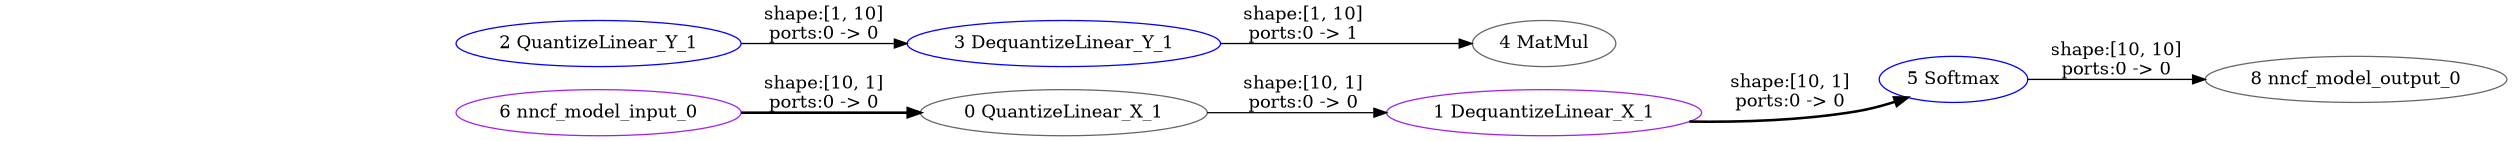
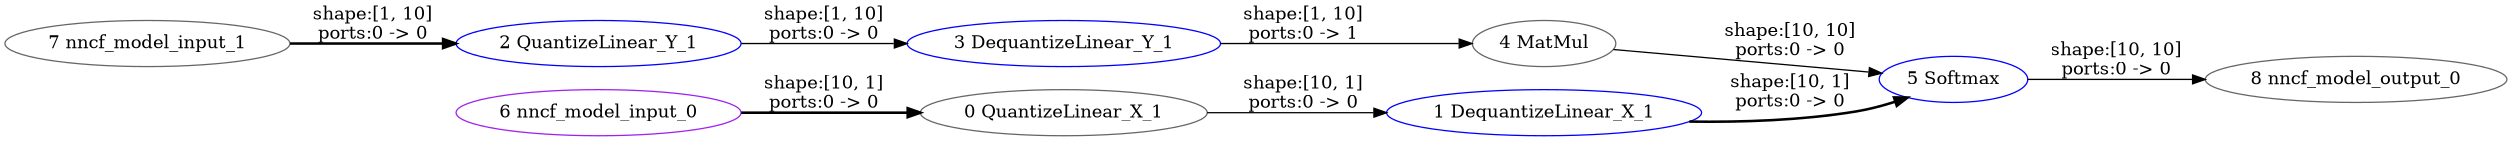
  strict digraph {
    rankdir=LR
    node [color=gray40 type=QuantizeLinear]
    edge [style=solid]
    "0 QuantizeLinear_X_1"
-   "1 DequantizeLinear_X_1" [color=purple type=DequantizeLinear]
+   "1 DequantizeLinear_X_1" [color=blue type=DequantizeLinear]
    "5 Softmax" [color=blue type=Softmax]
    "4 MatMul" [type=MatMul]
    "3 DequantizeLinear_Y_1" [color=blue type=DequantizeLinear]
    "2 QuantizeLinear_Y_1" [color=blue]
    "8 nncf_model_output_0" [type=nncf_model_output]
    "6 nncf_model_input_0" [color=purple type=nncf_model_input]
+   "7 nncf_model_input_1" [type=nncf_model_input]
    "0 QuantizeLinear_X_1" -> "1 DequantizeLinear_X_1" [label="shape:[10, 1]\nports:0 -> 0"]
    "1 DequantizeLinear_X_1" -> "5 Softmax" [label="shape:[10, 1]\nports:0 -> 0" style=bold]
    "5 Softmax" -> "8 nncf_model_output_0" [label="shape:[10, 10]\nports:0 -> 0"]
+   "4 MatMul" -> "5 Softmax" [label="shape:[10, 10]\nports:0 -> 0"]
    "3 DequantizeLinear_Y_1" -> "4 MatMul" [label="shape:[1, 10]\nports:0 -> 1"]
    "2 QuantizeLinear_Y_1" -> "3 DequantizeLinear_Y_1" [label="shape:[1, 10]\nports:0 -> 0"]
    "6 nncf_model_input_0" -> "0 QuantizeLinear_X_1" [label="shape:[10, 1]\nports:0 -> 0" style=bold]
+   "7 nncf_model_input_1" -> "2 QuantizeLinear_Y_1" [label="shape:[1, 10]\nports:0 -> 0" style=bold]
  }
